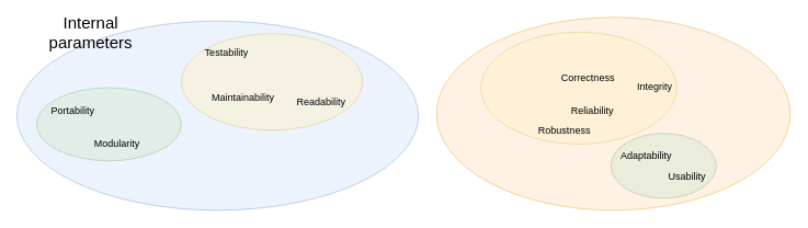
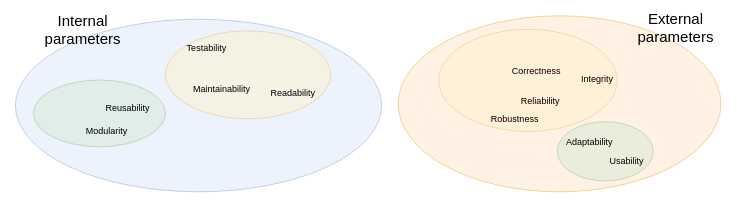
  <mxCell id="0" style=";html=1;" />
  <mxCell id="1" style=";html=1;" parent="0" />
  <mxCell id="2" value="" style="ellipse;whiteSpace=wrap;html=1;rounded=0;shadow=0;strokeWidth=1;fillColor=#dae8fc;fontSize=24;align=right;strokeColor=#6c8ebf;opacity=50;" parent="1" vertex="1"><mxGeometry x="20" y="25" width="488" height="230" as="geometry" /></mxCell>
  <mxCell id="3" value="" style="ellipse;whiteSpace=wrap;html=1;rounded=0;shadow=0;strokeWidth=1;fillColor=#fff2cc;fontSize=24;align=right;strokeColor=#d6b656;opacity=50;" vertex="1" parent="1"><mxGeometry x="220" y="40.5" width="220" height="117" as="geometry" /></mxCell>
  <mxCell id="4" value="" style="ellipse;whiteSpace=wrap;html=1;rounded=0;shadow=0;strokeWidth=1;fillColor=#d5e8d4;fontSize=24;align=right;strokeColor=#82b366;opacity=50;" vertex="1" parent="1"><mxGeometry x="44" y="106" width="176" height="89" as="geometry" /></mxCell>
  <mxCell id="5" value="" style="ellipse;whiteSpace=wrap;html=1;rounded=0;shadow=0;strokeWidth=1;fillColor=#ffe6cc;fontSize=24;align=right;strokeColor=#d79b00;opacity=50;" parent="1" vertex="1"><mxGeometry x="530" y="20.5" width="430" height="234.5" as="geometry" /></mxCell>
  <mxCell id="6" value="" style="ellipse;whiteSpace=wrap;html=1;rounded=0;shadow=0;strokeWidth=1;fillColor=#d5e8d4;fontSize=24;align=right;strokeColor=#82b366;opacity=50;" parent="1" vertex="1"><mxGeometry x="742" y="161.5" width="128" height="79" as="geometry" /></mxCell>
  <mxCell id="7" value="" style="ellipse;whiteSpace=wrap;html=1;rounded=0;shadow=0;strokeWidth=1;fillColor=#fff2cc;fontSize=24;align=right;strokeColor=#d6b656;opacity=50;" parent="1" vertex="1"><mxGeometry x="584" y="38.5" width="238" height="136" as="geometry" /></mxCell>
  <mxCell id="8" value="Internal parameters" style="text;html=1;strokeColor=none;fillColor=none;align=center;verticalAlign=middle;whiteSpace=wrap;rounded=0;shadow=0;fontSize=20;" parent="1" vertex="1"><mxGeometry x="70" y="24" width="80" height="30" as="geometry" /></mxCell>
+ <mxCell id="9" value="External parameters" style="text;html=1;strokeColor=none;fillColor=none;align=center;verticalAlign=middle;whiteSpace=wrap;rounded=0;shadow=0;fontSize=20;" parent="1" vertex="1"><mxGeometry x="860" y="20.5" width="80" height="30" as="geometry" /></mxCell>
  <mxCell id="10" value="Testability" style="text;html=1;strokeColor=none;fillColor=none;align=center;verticalAlign=middle;whiteSpace=wrap;rounded=0;" vertex="1" parent="1"><mxGeometry x="255" y="54" width="40" height="20" as="geometry" /></mxCell>
+ <mxCell id="11" value="Reusability" style="text;html=1;strokeColor=none;fillColor=none;align=center;verticalAlign=middle;whiteSpace=wrap;rounded=0;" vertex="1" parent="1"><mxGeometry x="150" y="134" width="40" height="20" as="geometry" /></mxCell>
  <mxCell id="12" value="Readability" style="text;html=1;strokeColor=none;fillColor=none;align=center;verticalAlign=middle;whiteSpace=wrap;rounded=0;" vertex="1" parent="1"><mxGeometry x="370" y="114" width="40" height="20" as="geometry" /></mxCell>
  <mxCell id="13" value="Modularity" style="text;html=1;strokeColor=none;fillColor=none;align=center;verticalAlign=middle;whiteSpace=wrap;rounded=0;" vertex="1" parent="1"><mxGeometry x="122" y="165" width="40" height="20" as="geometry" /></mxCell>
  <mxCell id="14" value="Correctness" style="text;whiteSpace=wrap;html=1;" vertex="1" parent="1"><mxGeometry x="680" y="80.5" width="90" height="30" as="geometry" /></mxCell>
  <mxCell id="15" value="Usability" style="text;whiteSpace=wrap;html=1;" vertex="1" parent="1"><mxGeometry x="810" y="200.5" width="70" height="30" as="geometry" /></mxCell>
  <mxCell id="16" value="Reliability" style="text;whiteSpace=wrap;html=1;" vertex="1" parent="1"><mxGeometry x="692" y="120.5" width="80" height="30" as="geometry" /></mxCell>
  <mxCell id="17" value="Integrity" style="text;whiteSpace=wrap;html=1;" vertex="1" parent="1"><mxGeometry x="772" y="90.5" width="70" height="30" as="geometry" /></mxCell>
  <mxCell id="18" value="Adaptability" style="text;whiteSpace=wrap;html=1;" vertex="1" parent="1"><mxGeometry x="752" y="174.5" width="90" height="30" as="geometry" /></mxCell>
  <mxCell id="19" value="Robustness" style="text;whiteSpace=wrap;html=1;" vertex="1" parent="1"><mxGeometry x="652" y="144.5" width="90" height="30" as="geometry" /></mxCell>
  <mxCell id="20" value="Maintainability" style="text;whiteSpace=wrap;html=1;" vertex="1" parent="1"><mxGeometry x="255" y="104" width="100" height="30" as="geometry" /></mxCell>
- <mxCell id="21" value="Portability" style="text;whiteSpace=wrap;html=1;" vertex="1" parent="1"><mxGeometry x="60" y="120" width="80" height="30" as="geometry" /></mxCell>
